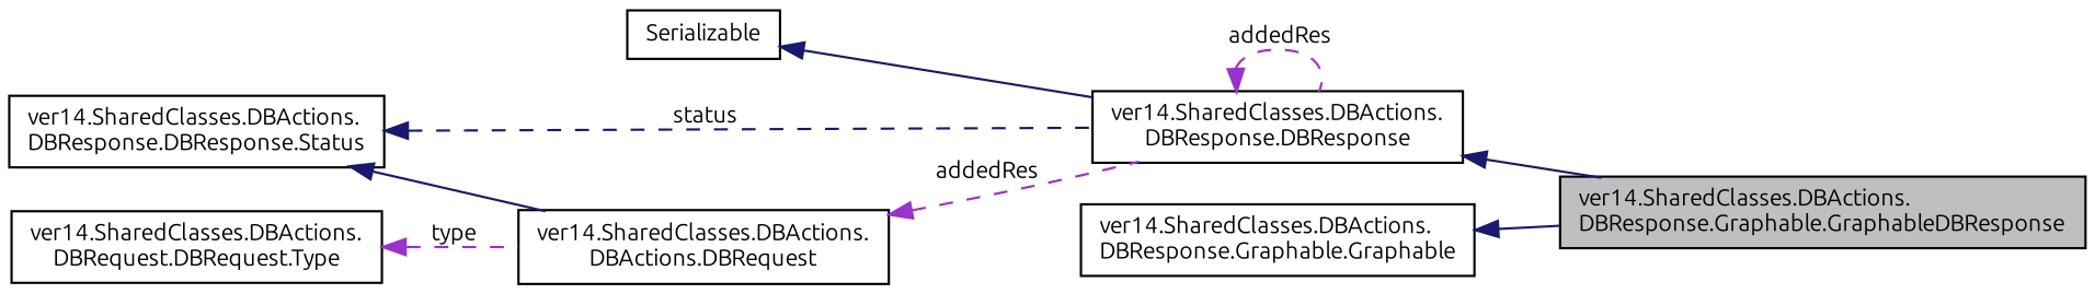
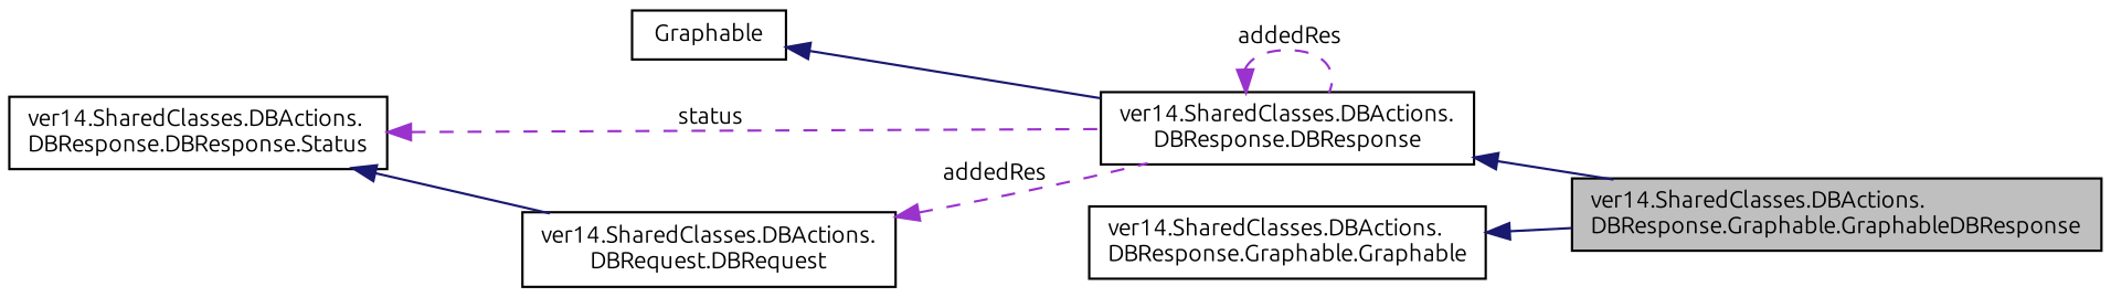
  digraph {
    fontname=Ubuntu
    rankdir=LR
    node [color=black fillcolor=white fontname=Ubuntu fontsize=10 shape=record style=filled]
    edge [color=midnightblue dir=back fontname=Ubuntu fontsize=10 labelfontname=Helvetica labelfontsize=10 style=solid]
    n1 [fillcolor=grey75 fontcolor=black height=0.2 label="ver14.SharedClasses.DBActions.\lDBResponse.Graphable.GraphableDBResponse" width=0.4]
    n2 [height=0.2 label="ver14.SharedClasses.DBActions.\lDBResponse.DBResponse" width=0.4]
-   n3 [height=0.2 label=Serializable width=0.4]
-   n4 [height=0.2 label="ver14.SharedClasses.DBActions.\lDBActions.DBRequest" width=0.4]
+   n3 [height=0.2 label=Graphable width=0.4]
+   n4 [height=0.2 label="ver14.SharedClasses.DBActions.\lDBRequest.DBRequest" width=0.4]
    n5 [height=0.2 label="ver14.SharedClasses.DBActions.\lDBResponse.DBResponse.Status" width=0.4]
-   n6 [height=0.2 label="ver14.SharedClasses.DBActions.\lDBRequest.DBRequest.Type" width=0.4]
    n7 [height=0.2 label="ver14.SharedClasses.DBActions.\lDBResponse.Graphable.Graphable" width=0.4]
    n2 -> n1
    n2 -> n2 [color=darkorchid3 label=" addedRes" style=dashed]
    n3 -> n2
    n4 -> n2 [color=darkorchid3 label=" addedRes" style=dashed]
-   n5 -> n2 [label=" status" style=dashed]
+   n5 -> n2 [color=darkorchid3 label=" status" style=dashed]
    n5 -> n4
-   n6 -> n4 [color=darkorchid3 label=" type" style=dashed]
    n7 -> n1
  }
